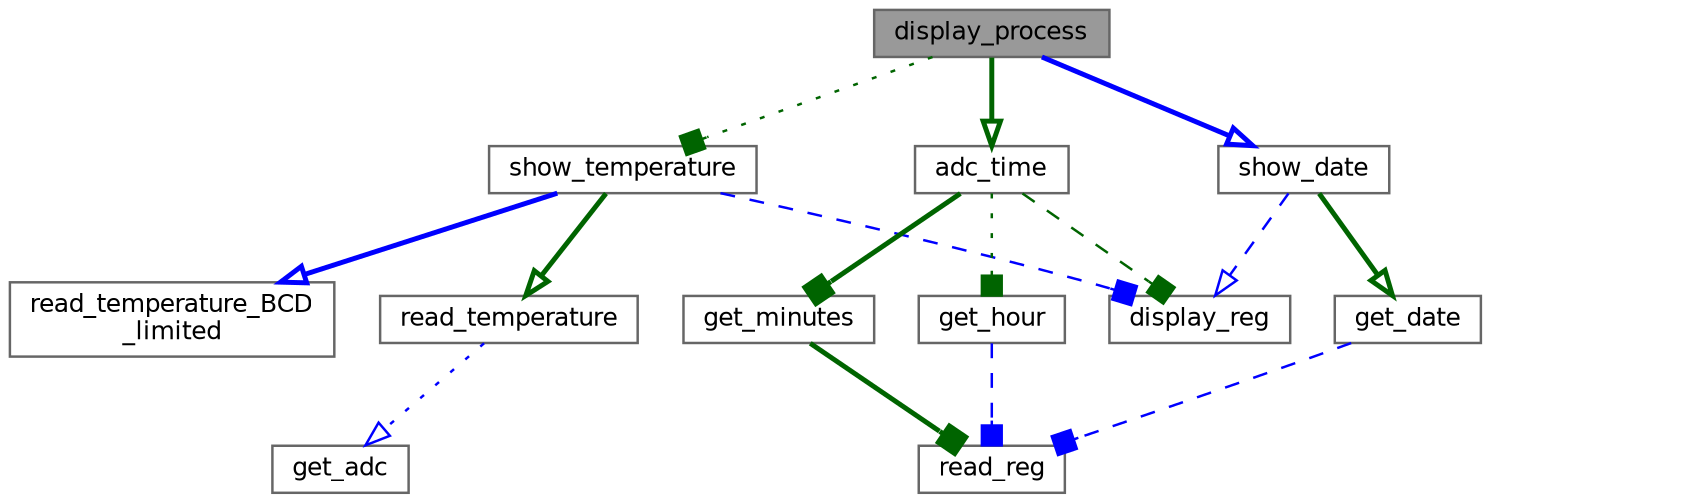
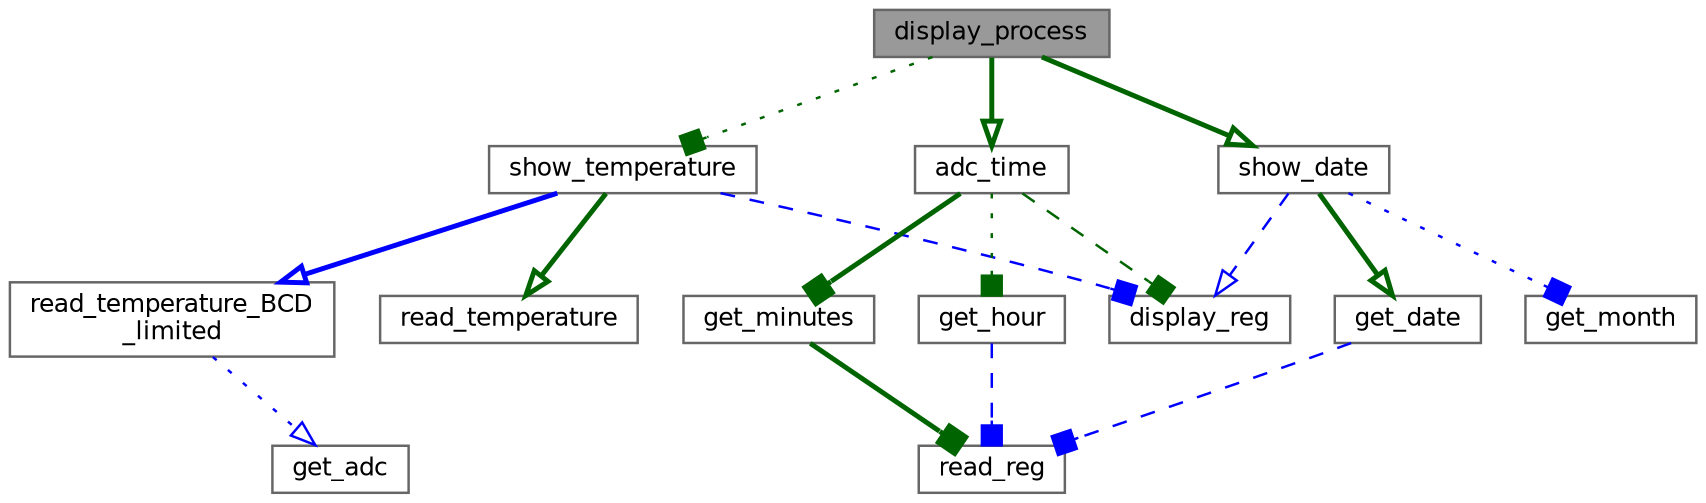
  digraph {
    rankdir=TB
    node [color=grey40 fillcolor=white fontname=Helvetica fontsize=10 shape=box style=filled]
    edge [arrowhead=box color=blue fontname=Helvetica fontsize=10 labelfontname=Helvetica labelfontsize=10 style=bold]
    n1 [color=gray40 fillcolor=grey60 fontcolor=black height=0.2 label=display_process width=0.4]
    n2 [height=0.2 label=show_date width=0.4]
    n3 [height=0.2 label=show_temperature width=0.4]
    n4 [height=0.2 label=adc_time width=0.4]
    n5 [height=0.2 label=display_reg width=0.4]
    n6 [height=0.2 label=get_date width=0.4]
+   n7 [height=0.2 label=get_month width=0.4]
    n8 [height=0.2 label="read_temperature_BCD\l_limited" width=0.4]
    n9 [height=0.2 label=read_temperature width=0.4]
    n10 [height=0.2 label=get_hour width=0.4]
    n11 [height=0.2 label=get_minutes width=0.4]
    n12 [height=0.2 label=read_reg width=0.4]
    n13 [height=0.2 label=get_adc width=0.4]
-   n1 -> n2 [arrowhead=onormal]
+   n1 -> n2 [arrowhead=onormal color=darkgreen]
    n1 -> n3 [color=darkgreen style=dotted]
    n1 -> n4 [arrowhead=onormal color=darkgreen]
    n2 -> n5 [arrowhead=onormal style=dashed]
    n2 -> n6 [arrowhead=onormal color=darkgreen]
+   n2 -> n7 [style=dotted]
    n3 -> n5 [style=dashed]
    n3 -> n8 [arrowhead=onormal]
    n3 -> n9 [arrowhead=onormal color=darkgreen]
    n4 -> n5 [color=darkgreen style=dashed]
    n4 -> n10 [color=darkgreen style=dotted]
    n4 -> n11 [color=darkgreen]
    n6 -> n12 [style=dashed]
-   n9 -> n13 [arrowhead=onormal style=dotted]
+   n8 -> n13 [arrowhead=onormal style=dotted]
    n10 -> n12 [style=dashed]
    n11 -> n12 [color=darkgreen]
  }
